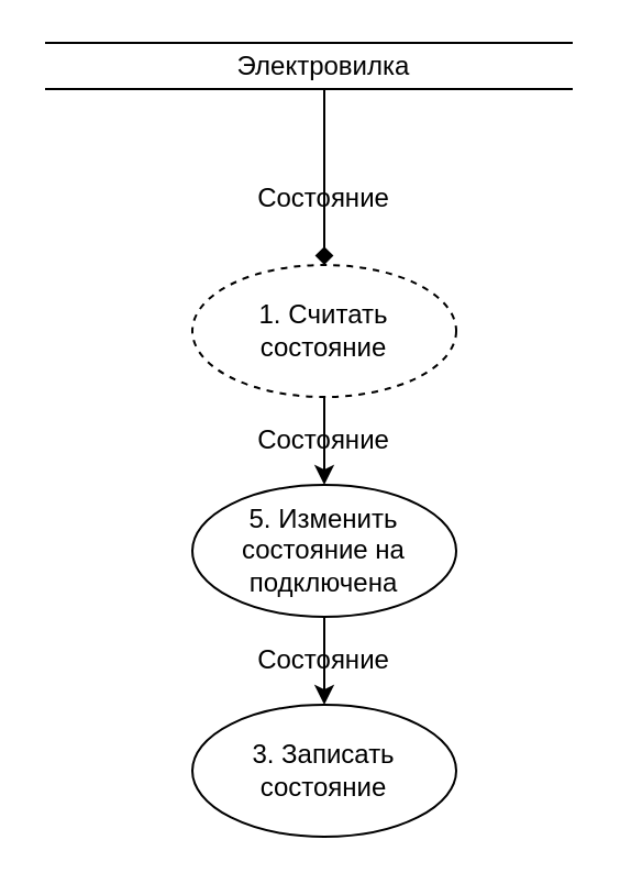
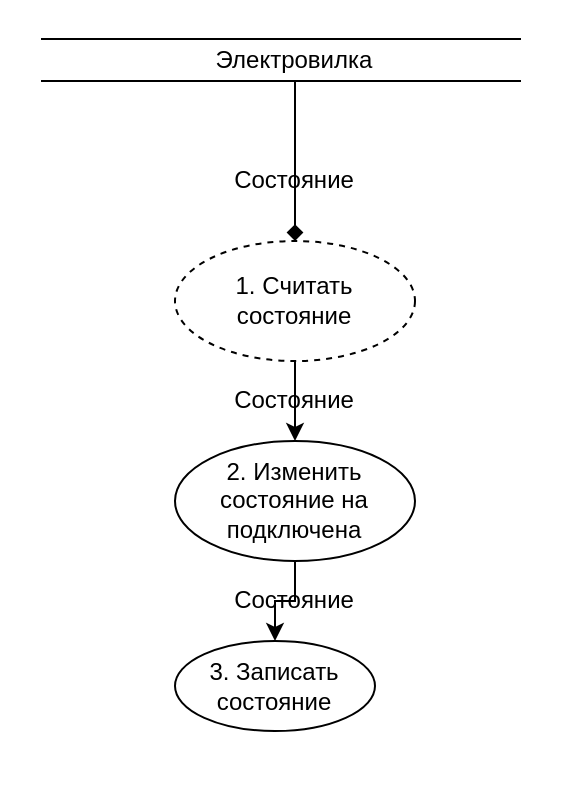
  <mxCell id="0" />
  <mxCell id="1" parent="0" />
  <mxCell id="2" value="" style="shape=link;html=1;width=21;" parent="1" edge="1"><mxGeometry width="50" height="50" relative="1" as="geometry"><mxPoint x="20" y="29.5" as="sourcePoint" /><mxPoint x="260" y="29.5" as="targetPoint" /></mxGeometry></mxCell>
  <mxCell id="3" style="edgeStyle=orthogonalEdgeStyle;rounded=0;orthogonalLoop=1;jettySize=auto;html=1;exitX=0.5;exitY=1;exitDx=0;exitDy=0;entryX=0.5;entryY=0;entryDx=0;entryDy=0;endArrow=diamond;" parent="1" source="4" target="6" edge="1"><mxGeometry relative="1" as="geometry"><mxPoint x="147" y="70" as="targetPoint" /></mxGeometry></mxCell>
  <mxCell id="4" value="Электровилка" style="text;html=1;strokeColor=none;fillColor=none;align=center;verticalAlign=middle;whiteSpace=wrap;rounded=0;" parent="1" vertex="1"><mxGeometry x="47" y="20" width="200" height="20" as="geometry" /></mxCell>
  <mxCell id="5" style="edgeStyle=orthogonalEdgeStyle;rounded=0;orthogonalLoop=1;jettySize=auto;html=1;exitX=0.5;exitY=1;exitDx=0;exitDy=0;" parent="1" source="6" edge="1"><mxGeometry relative="1" as="geometry"><mxPoint x="147" y="220" as="targetPoint" /></mxGeometry></mxCell>
  <mxCell id="6" value="1. Cчитать состояние" style="ellipse;whiteSpace=wrap;html=1;dashed=1;" parent="1" vertex="1"><mxGeometry x="87" y="120" width="120" height="60" as="geometry" /></mxCell>
  <mxCell id="7" style="edgeStyle=orthogonalEdgeStyle;rounded=0;orthogonalLoop=1;jettySize=auto;html=1;exitX=0.5;exitY=1;exitDx=0;exitDy=0;entryX=0.5;entryY=0;entryDx=0;entryDy=0;" parent="1" source="8" target="9" edge="1"><mxGeometry relative="1" as="geometry" /></mxCell>
- <mxCell id="8" value="5. Изменить состояние на подключена" style="ellipse;whiteSpace=wrap;html=1;" parent="1" vertex="1"><mxGeometry x="87" y="220" width="120" height="60" as="geometry" /></mxCell>
- <mxCell id="9" value="3. Записать состояние" style="ellipse;whiteSpace=wrap;html=1;" parent="1" vertex="1"><mxGeometry x="87" y="320" width="120" height="60" as="geometry" /></mxCell>
+ <mxCell id="8" value="2. Изменить состояние на подключена" style="ellipse;whiteSpace=wrap;html=1;" parent="1" vertex="1"><mxGeometry x="87" y="220" width="120" height="60" as="geometry" /></mxCell>
+ <mxCell id="9" value="3. Записать состояние" style="ellipse;whiteSpace=wrap;html=1;" parent="1" vertex="1"><mxGeometry x="87" y="320" width="100" height="45" as="geometry" /></mxCell>
  <mxCell id="10" value="Состояние" style="text;html=1;strokeColor=none;fillColor=none;align=center;verticalAlign=middle;whiteSpace=wrap;rounded=0;" vertex="1" parent="1"><mxGeometry x="127" y="80" width="40" height="20" as="geometry" /></mxCell>
  <mxCell id="11" value="Состояние" style="text;html=1;strokeColor=none;fillColor=none;align=center;verticalAlign=middle;whiteSpace=wrap;rounded=0;" vertex="1" parent="1"><mxGeometry x="127" y="190" width="40" height="20" as="geometry" /></mxCell>
  <mxCell id="12" value="Состояние" style="text;html=1;strokeColor=none;fillColor=none;align=center;verticalAlign=middle;whiteSpace=wrap;rounded=0;" vertex="1" parent="1"><mxGeometry x="127" y="290" width="40" height="20" as="geometry" /></mxCell>
